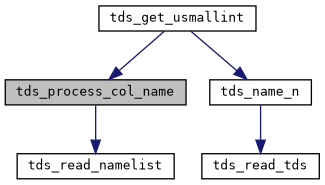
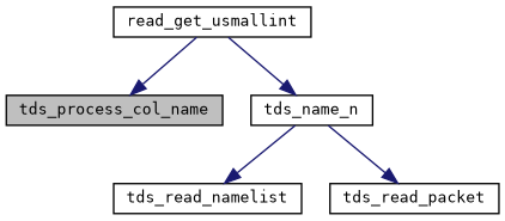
  digraph {
    fontname="DejaVu Sans Mono"
    rankdir=TB
    node [color=black fillcolor=white fontname="DejaVu Sans Mono" fontsize=10 shape=record style=filled]
    edge [color=midnightblue fontname="DejaVu Sans Mono" fontsize=10 labelfontname=Helvetica labelfontsize=10 style=solid]
    n1 [fillcolor=grey75 fontcolor=black height=0.2 label=tds_process_col_name width=0.4]
    n2 [height=0.2 label=tds_read_namelist width=0.4]
-   n3 [height=0.2 label=tds_get_usmallint width=0.4]
+   n3 [height=0.2 label=read_get_usmallint width=0.4]
    n4 [height=0.2 label=tds_name_n width=0.4]
-   n5 [height=0.2 label=tds_read_tds width=0.4]
-   n1 -> n2
+   n5 [height=0.2 label=tds_read_packet width=0.4]
+   n4 -> n2
    n3 -> n1
    n3 -> n4
    n4 -> n5
  }
